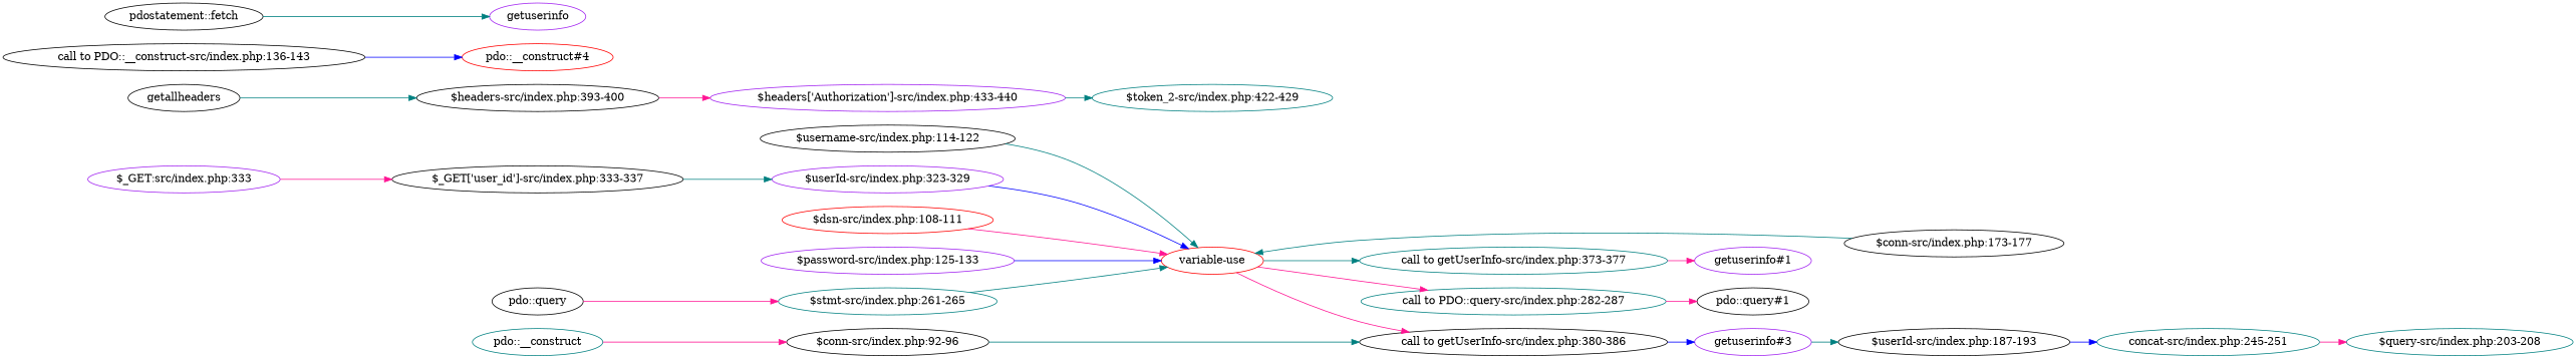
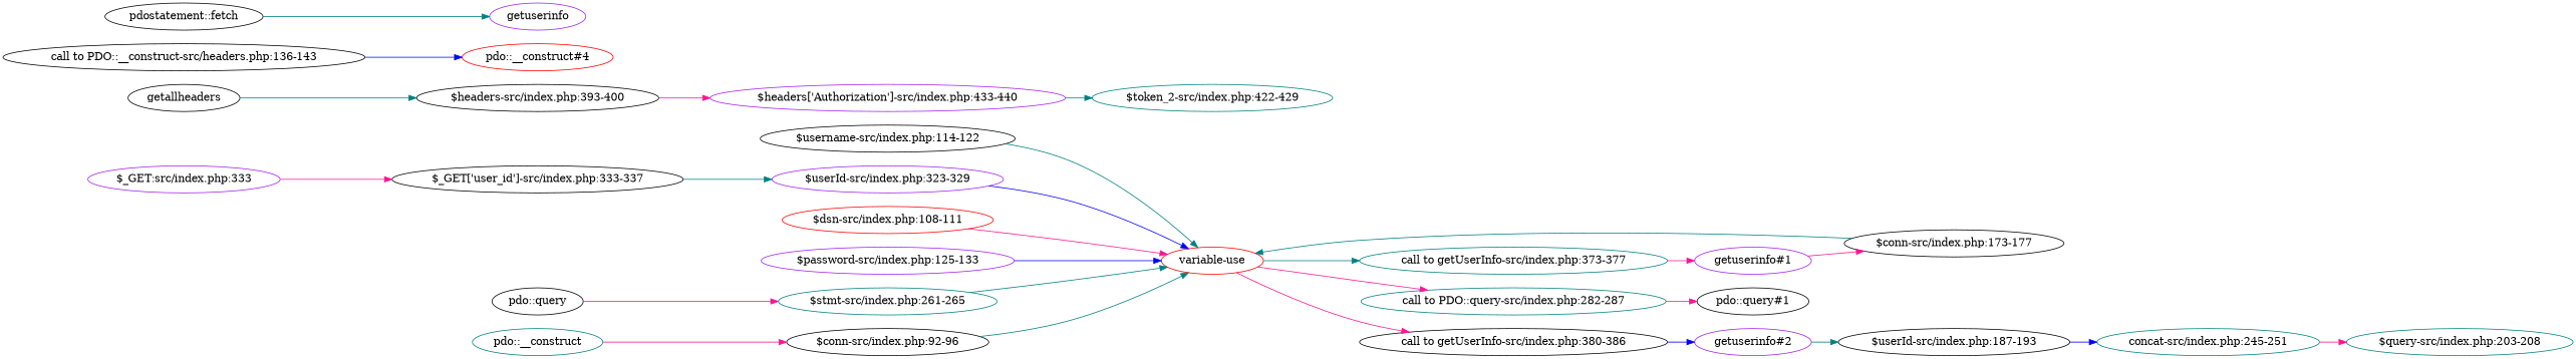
  digraph {
    rankdir=LR
    node [color=black]
    edge [color=deeppink]
    "$_GET:src/index.php:333" [color=purple]
    "$_GET['user_id']-src/index.php:333-337"
    "$userId-src/index.php:323-329" [color=purple]
    "variable-use" [color=red]
    "call to getUserInfo-src/index.php:373-377" [color=teal]
    "call to PDO::query-src/index.php:282-287" [color=teal]
    "call to getUserInfo-src/index.php:380-386"
    "$conn-src/index.php:173-177"
    "getuserinfo#1" [color=purple]
    "pdo::query#1"
-   "getuserinfo#2" [color=purple label="getuserinfo#3"]
+   "getuserinfo#2" [color=purple]
    "$conn-src/index.php:92-96"
    "$dsn-src/index.php:108-111" [color=red]
    "$headers['Authorization']-src/index.php:433-440" [color=purple]
    "$headers-src/index.php:393-400"
    "$token_2-src/index.php:422-429" [color=teal]
    "$password-src/index.php:125-133" [color=purple]
    "$query-src/index.php:203-208" [color=teal]
    "$stmt-src/index.php:261-265" [color=teal]
    "concat-src/index.php:245-251" [color=teal]
    "$userId-src/index.php:187-193"
    "$username-src/index.php:114-122"
    "pdo::__construct#4" [color=red]
-   "call to PDO::__construct-src/index.php:136-143"
+   "call to PDO::__construct-src/index.php:136-143" [label="call to PDO::__construct-src/headers.php:136-143"]
    getallheaders
    getuserinfo [color=purple]
    "pdo::__construct" [color=teal]
    "pdo::query"
    "pdostatement::fetch"
    "$_GET:src/index.php:333" -> "$_GET['user_id']-src/index.php:333-337"
    "$_GET['user_id']-src/index.php:333-337" -> "$userId-src/index.php:323-329" [color=teal]
    "$userId-src/index.php:323-329" -> "variable-use" [color=blue]
    "variable-use" -> "call to getUserInfo-src/index.php:373-377" [color=teal]
    "variable-use" -> "call to PDO::query-src/index.php:282-287"
    "variable-use" -> "call to getUserInfo-src/index.php:380-386"
    "call to getUserInfo-src/index.php:373-377" -> "getuserinfo#1"
    "call to PDO::query-src/index.php:282-287" -> "pdo::query#1"
    "call to getUserInfo-src/index.php:380-386" -> "getuserinfo#2" [color=blue]
    "$conn-src/index.php:173-177" -> "variable-use" [color=teal]
+   "getuserinfo#1" -> "$conn-src/index.php:173-177"
    "getuserinfo#2" -> "$userId-src/index.php:187-193" [color=teal]
-   "$conn-src/index.php:92-96" -> "call to getUserInfo-src/index.php:380-386" [color=teal]
+   "$conn-src/index.php:92-96" -> "variable-use" [color=teal]
    "$dsn-src/index.php:108-111" -> "variable-use"
    "$headers['Authorization']-src/index.php:433-440" -> "$token_2-src/index.php:422-429" [color=teal]
    "$headers-src/index.php:393-400" -> "$headers['Authorization']-src/index.php:433-440"
    "$password-src/index.php:125-133" -> "variable-use" [color=blue]
    "$stmt-src/index.php:261-265" -> "variable-use" [color=teal]
    "concat-src/index.php:245-251" -> "$query-src/index.php:203-208"
    "$userId-src/index.php:187-193" -> "concat-src/index.php:245-251" [color=blue]
    "$username-src/index.php:114-122" -> "variable-use" [color=teal]
    "call to PDO::__construct-src/index.php:136-143" -> "pdo::__construct#4" [color=blue]
    getallheaders -> "$headers-src/index.php:393-400" [color=teal]
    "pdo::__construct" -> "$conn-src/index.php:92-96"
    "pdo::query" -> "$stmt-src/index.php:261-265"
    "pdostatement::fetch" -> getuserinfo [color=teal]
  }
